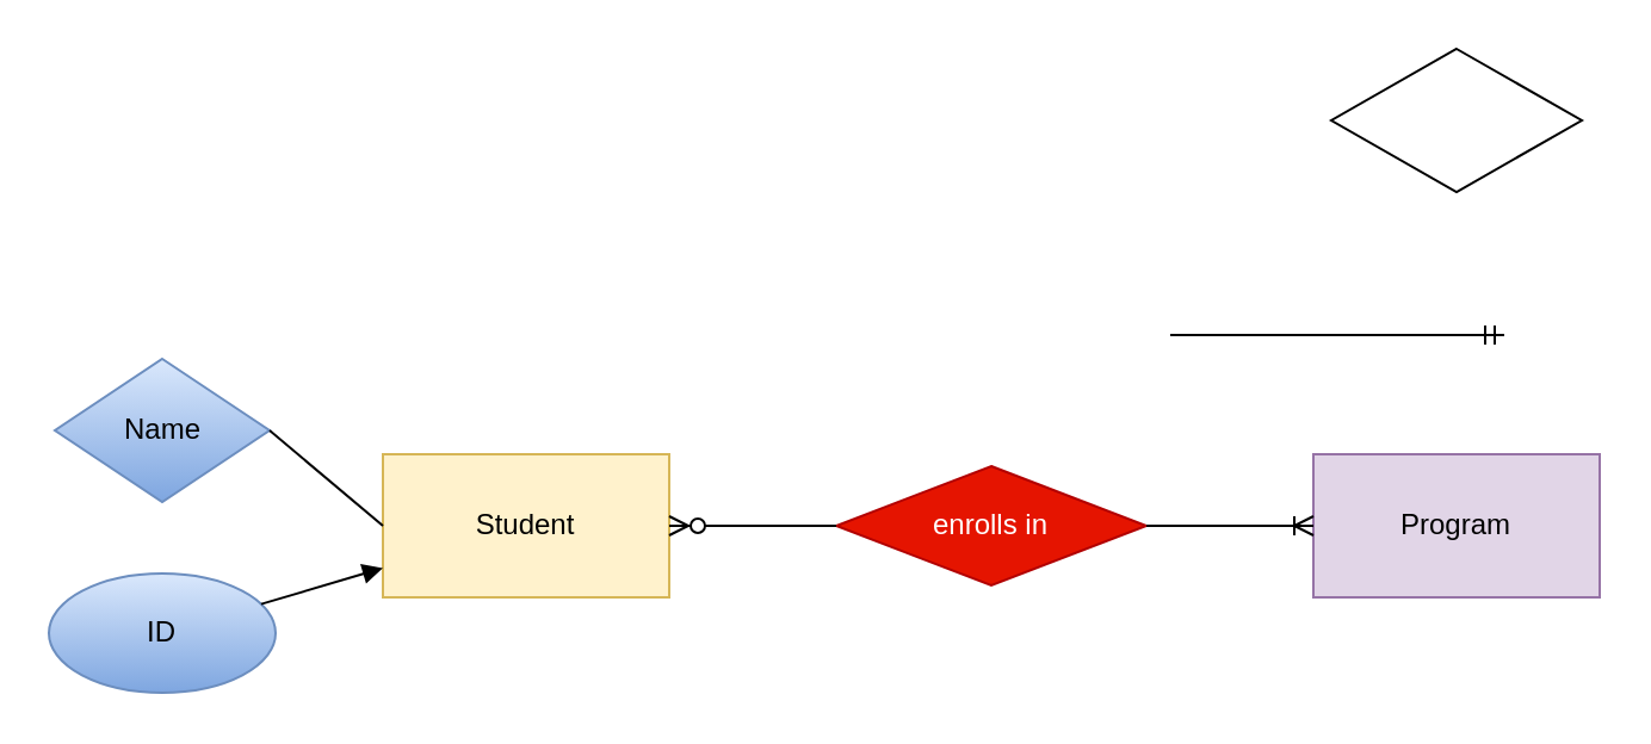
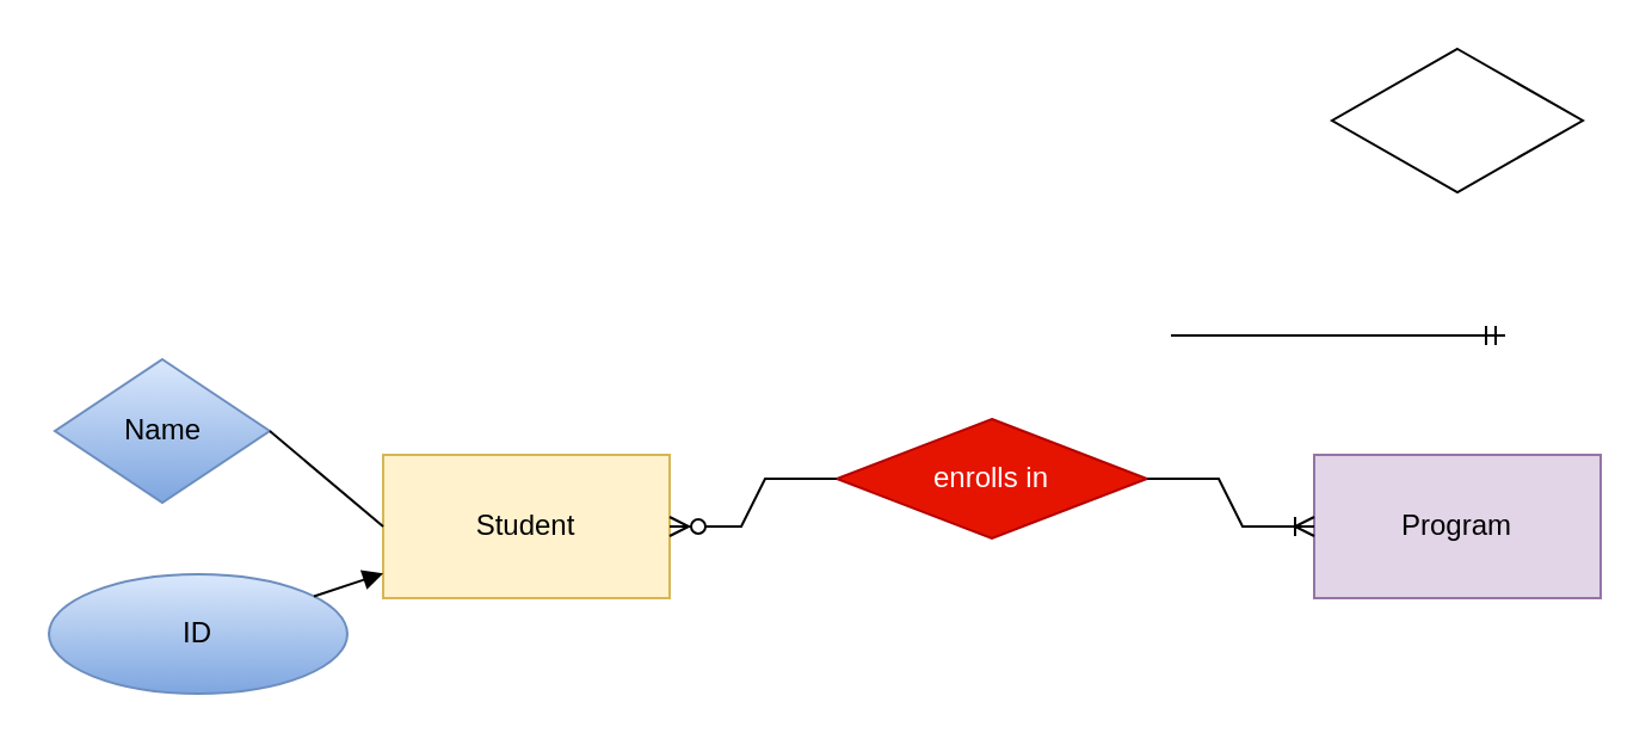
  <mxCell id="0" />
  <mxCell id="1" parent="0" />
  <mxCell id="2" value="Student" style="rounded=0;whiteSpace=wrap;html=1;fillColor=#fff2cc;strokeColor=#d6b656;" vertex="1" parent="1"><mxGeometry x="160" y="190" width="120" height="60" as="geometry" /></mxCell>
  <mxCell id="3" value="Name" style="rhombus;whiteSpace=wrap;html=1;fillColor=#dae8fc;gradientColor=#7ea6e0;strokeColor=#6c8ebf;" vertex="1" parent="1"><mxGeometry x="22.5" y="150" width="90" height="60" as="geometry" /></mxCell>
  <mxCell id="4" value="" style="endArrow=none;html=1;rounded=0;exitX=0;exitY=0.5;exitDx=0;exitDy=0;entryX=1;entryY=0.5;entryDx=0;entryDy=0;" edge="1" parent="1" source="2" target="3"><mxGeometry width="50" height="50" relative="1" as="geometry"><mxPoint x="380" y="220" as="sourcePoint" /><mxPoint x="430" y="170" as="targetPoint" /></mxGeometry></mxCell>
- <mxCell id="5" value="ID" style="ellipse;whiteSpace=wrap;html=1;fillColor=#dae8fc;gradientColor=#7ea6e0;strokeColor=#6c8ebf;" vertex="1" parent="1"><mxGeometry x="20" y="240" width="95" height="50" as="geometry" /></mxCell>
+ <mxCell id="5" value="ID" style="ellipse;whiteSpace=wrap;html=1;fillColor=#dae8fc;gradientColor=#7ea6e0;strokeColor=#6c8ebf;" vertex="1" parent="1"><mxGeometry x="20" y="240" width="125" height="50" as="geometry" /></mxCell>
  <mxCell id="6" value="" style="endArrow=block;html=1;rounded=0;" edge="1" parent="1" source="5" target="2"><mxGeometry width="50" height="50" relative="1" as="geometry"><mxPoint x="380" y="220" as="sourcePoint" /><mxPoint x="430" y="170" as="targetPoint" /></mxGeometry></mxCell>
- <mxCell id="7" value="enrolls in " style="rhombus;whiteSpace=wrap;html=1;fillColor=#e51400;fontColor=#ffffff;strokeColor=#B20000;" vertex="1" parent="1"><mxGeometry x="350" y="195" width="130" height="50" as="geometry" /></mxCell>
+ <mxCell id="7" value="enrolls in " style="rhombus;whiteSpace=wrap;html=1;fillColor=#e51400;fontColor=#ffffff;strokeColor=#B20000;" vertex="1" parent="1"><mxGeometry x="350" y="175" width="130" height="50" as="geometry" /></mxCell>
  <mxCell id="8" value="" style="edgeStyle=entityRelationEdgeStyle;fontSize=12;html=1;endArrow=ERzeroToMany;endFill=1;rounded=0;exitX=0;exitY=0.5;exitDx=0;exitDy=0;entryX=1;entryY=0.5;entryDx=0;entryDy=0;" edge="1" parent="1" source="7" target="2"><mxGeometry width="100" height="100" relative="1" as="geometry"><mxPoint x="350" y="250" as="sourcePoint" /><mxPoint x="470" y="130" as="targetPoint" /></mxGeometry></mxCell>
  <mxCell id="9" value="Program" style="rounded=0;whiteSpace=wrap;html=1;fillColor=#e1d5e7;strokeColor=#9673a6;" vertex="1" parent="1"><mxGeometry x="550" y="190" width="120" height="60" as="geometry" /></mxCell>
  <mxCell id="10" value="" style="edgeStyle=entityRelationEdgeStyle;fontSize=12;html=1;endArrow=ERoneToMany;rounded=0;entryX=0;entryY=0.5;entryDx=0;entryDy=0;exitX=1;exitY=0.5;exitDx=0;exitDy=0;" edge="1" parent="1" source="7" target="9"><mxGeometry width="100" height="100" relative="1" as="geometry"><mxPoint x="350" y="250" as="sourcePoint" /><mxPoint x="450" y="150" as="targetPoint" /></mxGeometry></mxCell>
  <mxCell id="11" value="" style="rhombus;whiteSpace=wrap;html=1;" vertex="1" parent="1"><mxGeometry x="557.5" y="20" width="105" height="60" as="geometry" /></mxCell>
  <mxCell id="12" value="" style="edgeStyle=entityRelationEdgeStyle;fontSize=12;html=1;endArrow=ERmandOne;rounded=0;" edge="1" parent="1"><mxGeometry width="100" height="100" relative="1" as="geometry"><mxPoint x="490" y="140" as="sourcePoint" /><mxPoint x="630" y="140" as="targetPoint" /></mxGeometry></mxCell>
